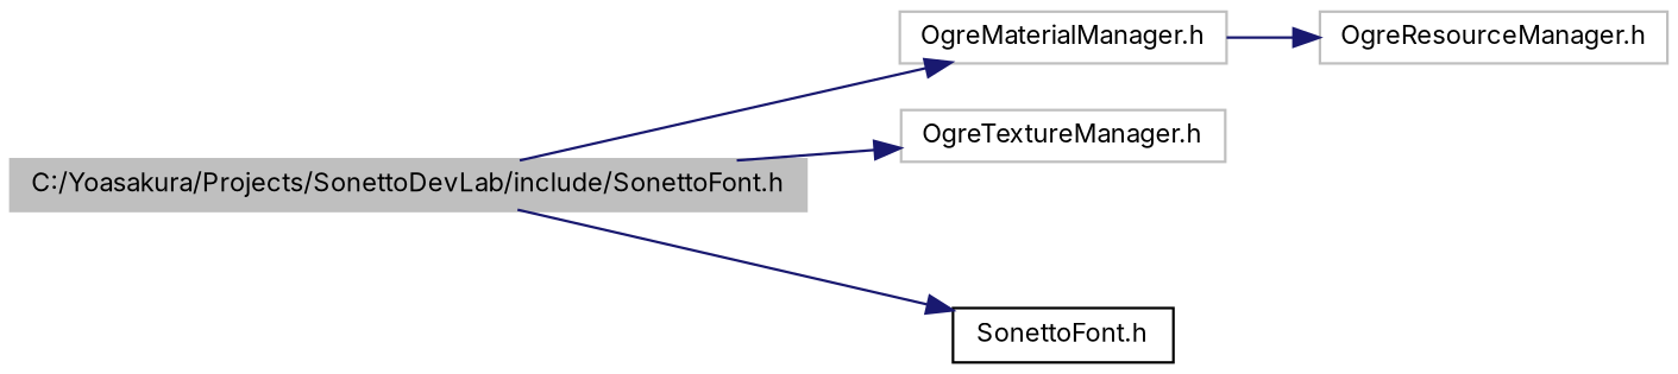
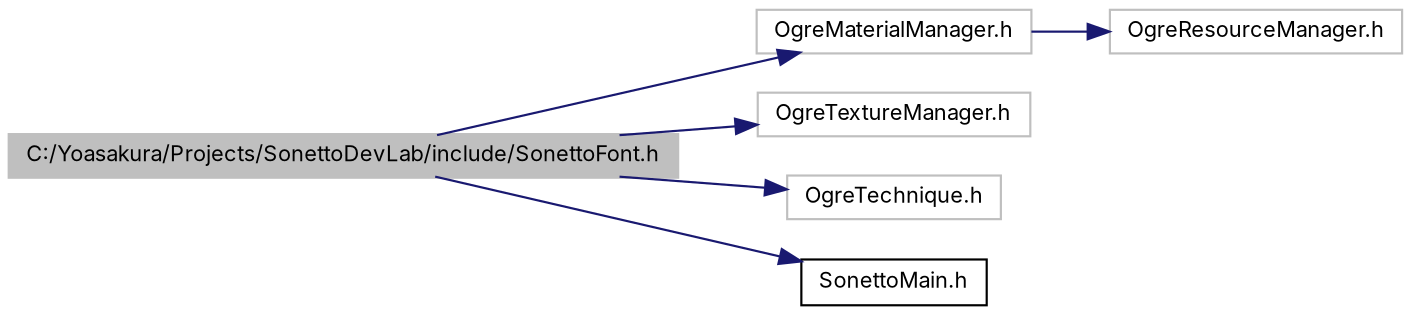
  digraph {
    fontname=Inter
    rankdir=LR
    node [color=grey75 fontname=Inter fontsize=10 shape=record]
    edge [color=midnightblue fontname=Inter fontsize=10 labelfontname="FreeSans.ttf" labelfontsize=10 style=solid]
    n1 [fillcolor=grey75 fontcolor=black height=0.2 label="C:/Yoasakura/Projects/SonettoDevLab/include/SonettoFont.h" style=filled width=0.4]
    n2 [height=0.2 label="OgreMaterialManager.h" width=0.4]
    n3 [height=0.2 label="OgreTextureManager.h" width=0.4]
-   n5 [color=black height=0.2 label="SonettoFont.h" width=0.4]
+   n4 [height=0.2 label="OgreTechnique.h" width=0.4]
+   n5 [color=black height=0.2 label="SonettoMain.h" width=0.4]
    n6 [height=0.2 label="OgreResourceManager.h" width=0.4]
    n1 -> n2
    n1 -> n3
+   n1 -> n4
    n1 -> n5
    n2 -> n6
  }
